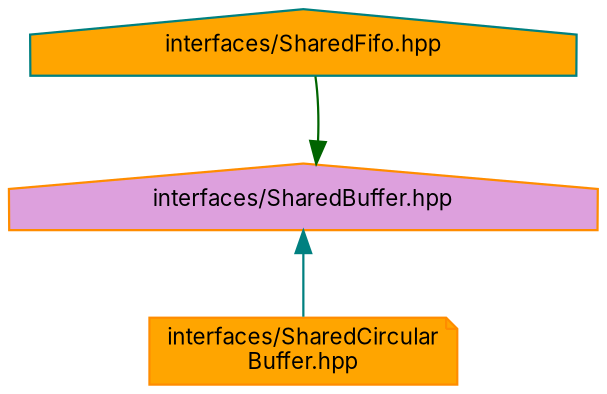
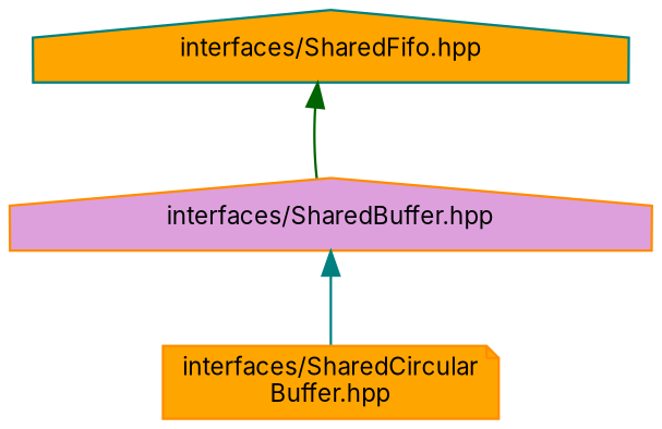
  digraph {
    fontname=Inter
    node [color=darkorange fillcolor=orange fontname=Inter fontsize=10 shape=house style=filled]
    edge [dir=back fontname=Inter fontsize=10 labelfontname=Helvetica labelfontsize=10 style=solid]
    n1 [color=teal fontcolor=black height=0.2 label="interfaces/SharedFifo.hpp" width=0.4]
    n2 [fillcolor=plum height=0.2 label="interfaces/SharedBuffer.hpp" width=0.4]
    n3 [height=0.2 label="interfaces/SharedCircular\lBuffer.hpp" shape=note width=0.4]
-   n2 -> n1 [color=darkgreen]
+   n1 -> n2 [color=darkgreen]
    n2 -> n3 [color=teal]
  }
